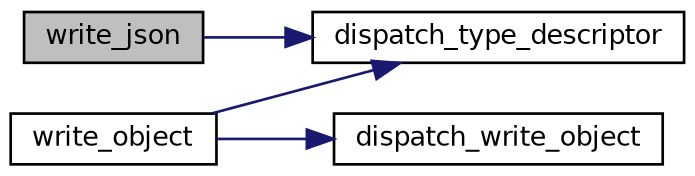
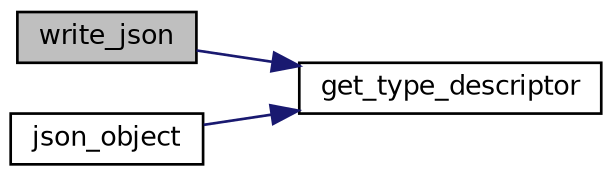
  digraph {
    rankdir=LR
    node [color=black fillcolor=white fontname=Helvetica fontsize=10 shape=record style=filled]
    edge [color=midnightblue fontname=Helvetica fontsize=10 labelfontname=Helvetica labelfontsize=10 style=solid]
    n1 [fillcolor=grey75 fontcolor=black height=0.2 label=write_json width=0.4]
-   n2 [height=0.2 label=dispatch_type_descriptor width=0.4]
-   n3 [height=0.2 label=write_object width=0.4]
-   n4 [height=0.2 label=dispatch_write_object width=0.4]
+   n2 [height=0.2 label=get_type_descriptor width=0.4]
+   n3 [height=0.2 label=json_object width=0.4]
    n1 -> n2
    n3 -> n2
-   n3 -> n4
  }
